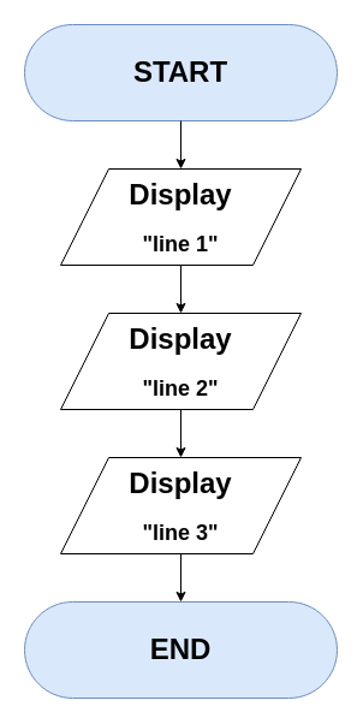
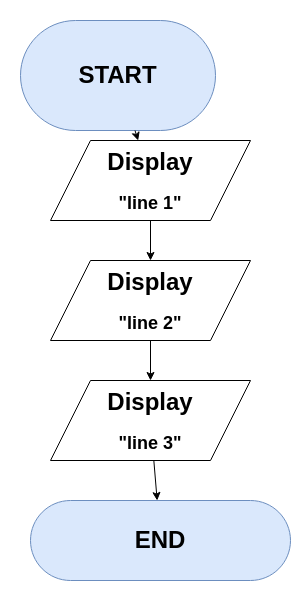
  <mxCell id="0" />
  <mxCell id="1" parent="0" />
- <mxCell id="2" value="&lt;h1&gt;START&lt;/h1&gt;" style="html=1;dashed=0;whiteSpace=wrap;shape=mxgraph.dfd.start;fillColor=#dae8fc;strokeColor=#6c8ebf;" vertex="1" parent="1"><mxGeometry x="20" y="20" width="260" height="80" as="geometry" /></mxCell>
+ <mxCell id="2" value="&lt;h1&gt;START&lt;/h1&gt;" style="html=1;dashed=0;whiteSpace=wrap;shape=mxgraph.dfd.start;fillColor=#dae8fc;strokeColor=#6c8ebf;" vertex="1" parent="1"><mxGeometry x="20" y="20" width="195" height="110" as="geometry" /></mxCell>
  <mxCell id="3" value="&lt;h1&gt;Display&lt;/h1&gt;&lt;h2&gt;&quot;line 1&quot;&lt;/h2&gt;" style="shape=parallelogram;perimeter=parallelogramPerimeter;whiteSpace=wrap;html=1;dashed=0;" vertex="1" parent="1"><mxGeometry x="50" y="140" width="200" height="80" as="geometry" /></mxCell>
  <mxCell id="4" value="&lt;h1&gt;Display&lt;/h1&gt;&lt;h2&gt;&quot;line 2&quot;&lt;/h2&gt;" style="shape=parallelogram;perimeter=parallelogramPerimeter;whiteSpace=wrap;html=1;dashed=0;" vertex="1" parent="1"><mxGeometry x="50" y="260" width="200" height="80" as="geometry" /></mxCell>
  <mxCell id="5" value="&lt;h1&gt;Display&lt;/h1&gt;&lt;h2&gt;&quot;line 3&quot;&lt;/h2&gt;" style="shape=parallelogram;perimeter=parallelogramPerimeter;whiteSpace=wrap;html=1;dashed=0;" vertex="1" parent="1"><mxGeometry x="50" y="380" width="200" height="80" as="geometry" /></mxCell>
  <mxCell id="6" style="edgeStyle=orthogonalEdgeStyle;rounded=0;orthogonalLoop=1;jettySize=auto;html=1;exitX=0.5;exitY=1;exitDx=0;exitDy=0;" edge="1" parent="1" source="4" target="4"><mxGeometry relative="1" as="geometry" /></mxCell>
- <mxCell id="7" value="&lt;h1&gt;END&lt;/h1&gt;" style="html=1;dashed=0;whiteSpace=wrap;shape=mxgraph.dfd.start;fillColor=#dae8fc;strokeColor=#6c8ebf;" vertex="1" parent="1"><mxGeometry x="20" y="500" width="260" height="80" as="geometry" /></mxCell>
+ <mxCell id="7" value="&lt;h1&gt;END&lt;/h1&gt;" style="html=1;dashed=0;whiteSpace=wrap;shape=mxgraph.dfd.start;fillColor=#dae8fc;strokeColor=#6c8ebf;" vertex="1" parent="1"><mxGeometry x="30" y="500" width="260" height="80" as="geometry" /></mxCell>
  <mxCell id="8" value="" style="endArrow=classic;html=1;rounded=0;" edge="1" parent="1" source="2" target="3"><mxGeometry width="50" height="50" relative="1" as="geometry"><mxPoint x="305" y="320" as="sourcePoint" /><mxPoint x="355" y="270" as="targetPoint" /></mxGeometry></mxCell>
  <mxCell id="9" value="" style="endArrow=classic;html=1;rounded=0;" edge="1" parent="1" source="3" target="4"><mxGeometry width="50" height="50" relative="1" as="geometry"><mxPoint x="305" y="320" as="sourcePoint" /><mxPoint x="355" y="270" as="targetPoint" /></mxGeometry></mxCell>
  <mxCell id="10" value="" style="endArrow=classic;html=1;rounded=0;" edge="1" parent="1" source="4" target="5"><mxGeometry width="50" height="50" relative="1" as="geometry"><mxPoint x="305" y="320" as="sourcePoint" /><mxPoint x="355" y="270" as="targetPoint" /></mxGeometry></mxCell>
  <mxCell id="11" value="" style="endArrow=classic;html=1;rounded=0;" edge="1" parent="1" source="5" target="7"><mxGeometry width="50" height="50" relative="1" as="geometry"><mxPoint x="305" y="320" as="sourcePoint" /><mxPoint x="355" y="270" as="targetPoint" /></mxGeometry></mxCell>
